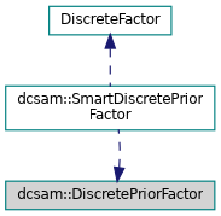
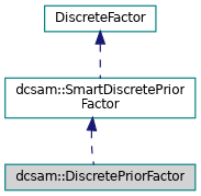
  digraph {
    node [color=teal fillcolor=white fontname=Helvetica fontsize=10 shape=record style=filled]
    edge [color=midnightblue dir=back fontname=Helvetica fontsize=10 labelfontname=Helvetica labelfontsize=10 style=dashed]
    n1 [fontcolor=black height=0.2 label="dcsam::SmartDiscretePrior\lFactor" width=0.4]
    n2 [fillcolor=lightgrey height=0.2 label="dcsam::DiscretePriorFactor" width=0.4]
    n3 [height=0.2 label=DiscreteFactor width=0.4]
-   n2 -> n1
+   n1 -> n2
    n3 -> n1
  }
